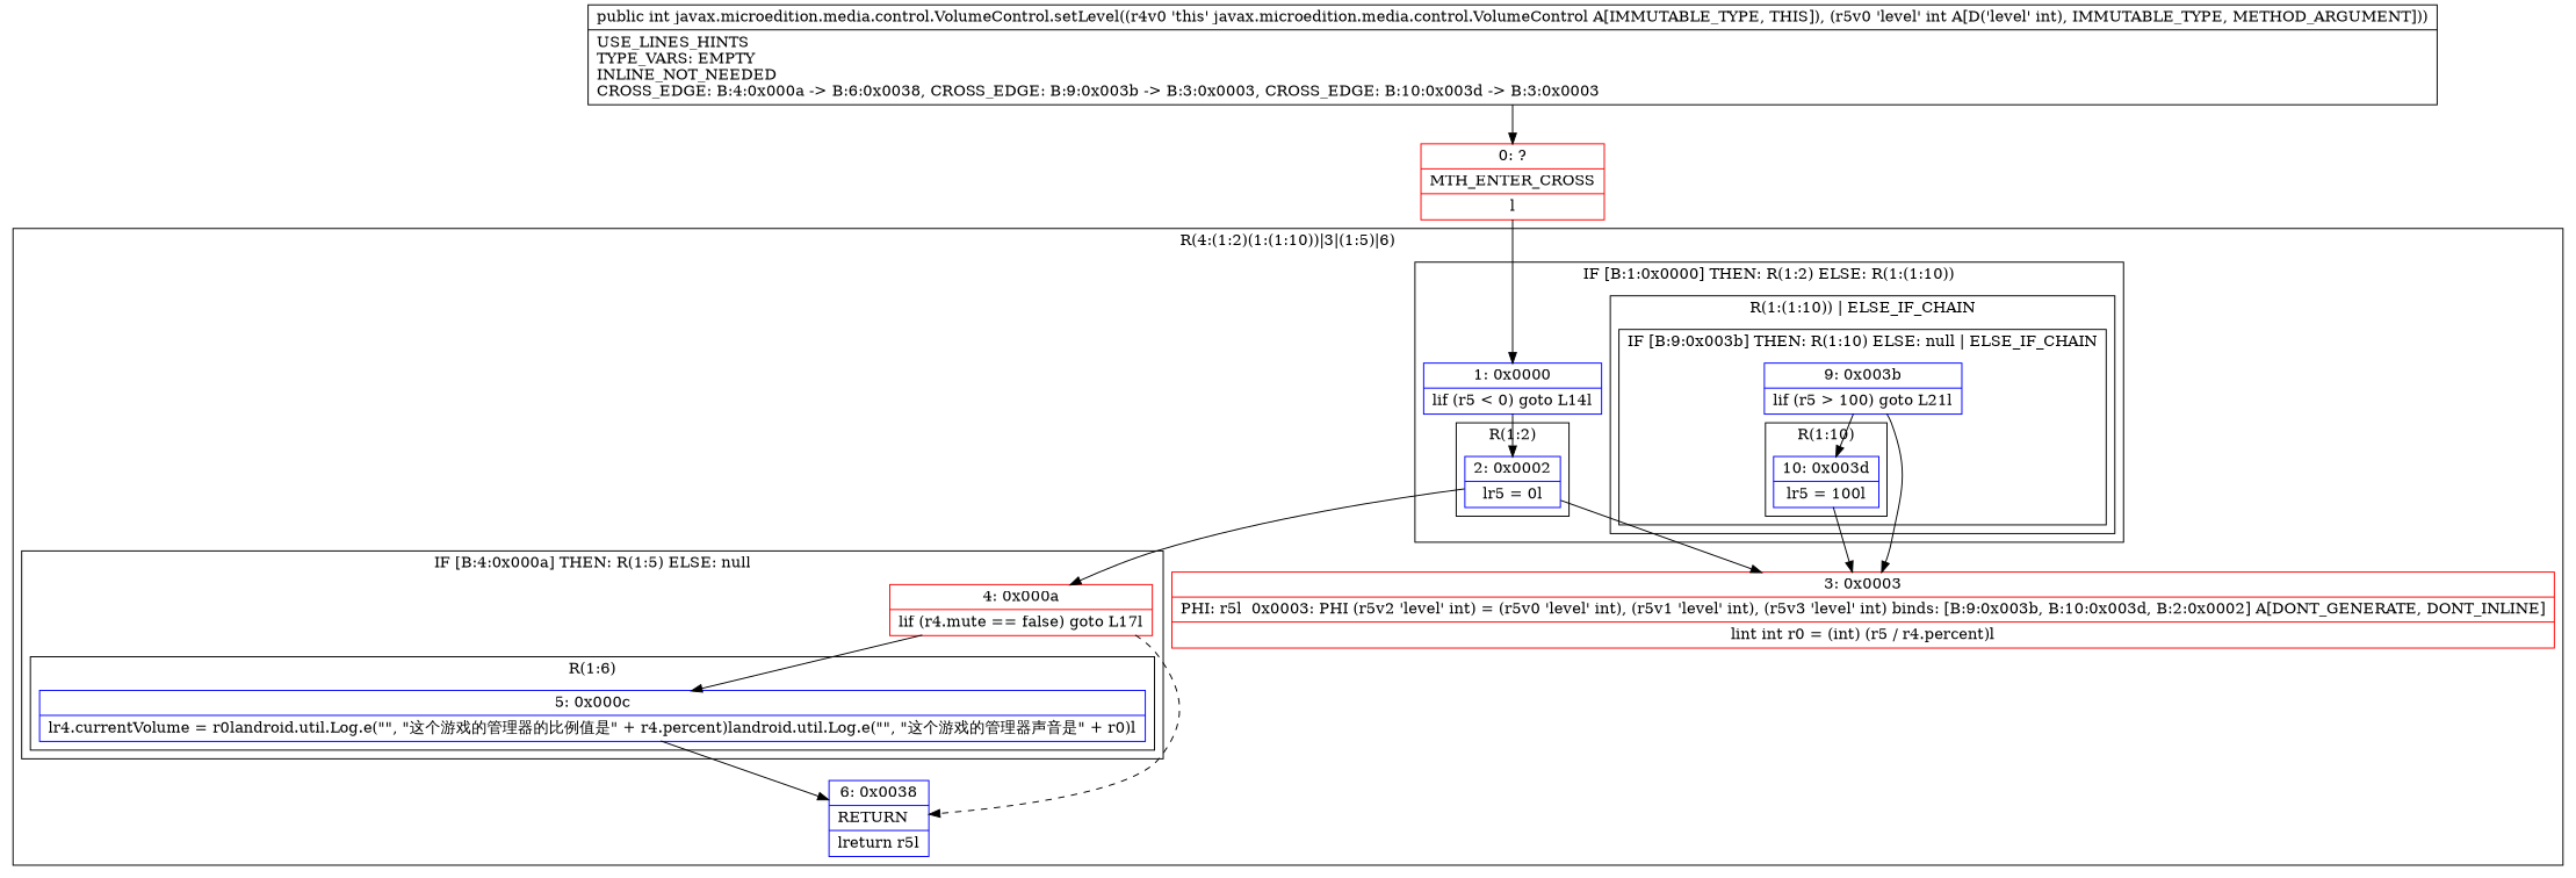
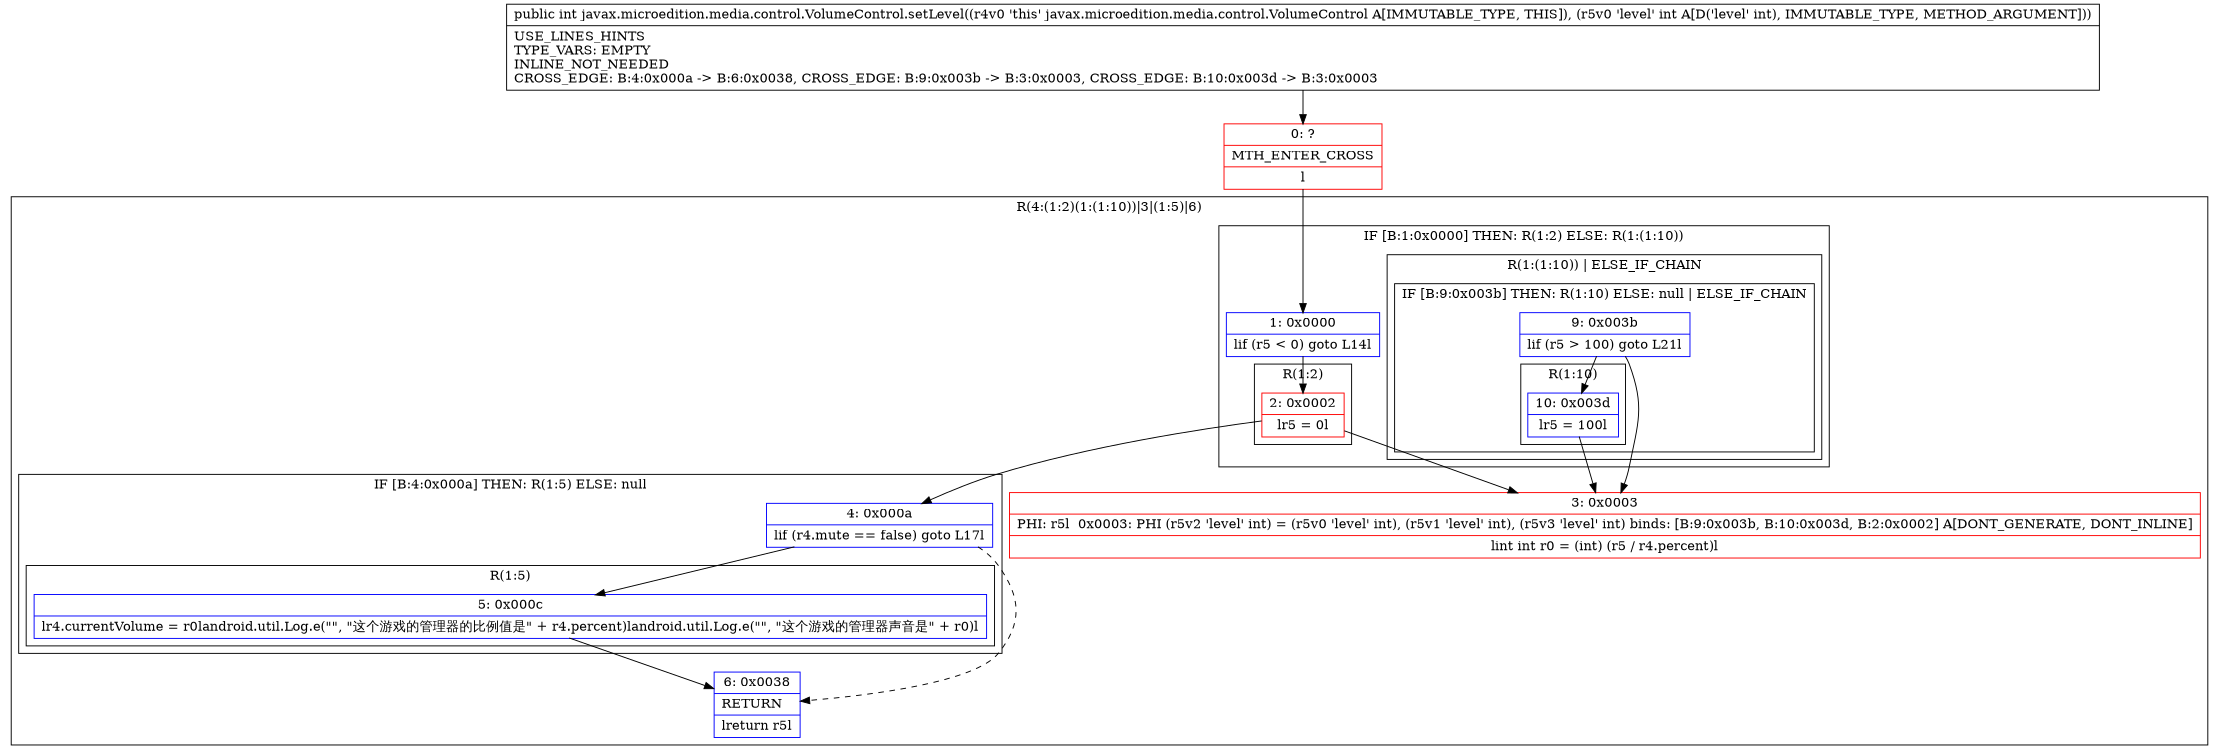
  digraph {
    node [color=blue shape=record]
-   n1 [label="{2\:\ 0x0002|lr5 = 0l}"]
+   n1 [color=red label="{2\:\ 0x0002|lr5 = 0l}"]
    n2 [label="{10\:\ 0x003d|lr5 = 100l}"]
    n3 [label="{9\:\ 0x003b|lif (r5 \> 100) goto L21l}"]
    n4 [label="{1\:\ 0x0000|lif (r5 \< 0) goto L14l}"]
    n5 [label="{5\:\ 0x000c|lr4.currentVolume = r0landroid.util.Log.e(\"\", \"这个游戏的管理器的比例值是\" + r4.percent)landroid.util.Log.e(\"\", \"这个游戏的管理器声音是\" + r0)l}"]
-   n6 [color=red label="{4\:\ 0x000a|lif (r4.mute == false) goto L17l}"]
+   n6 [label="{4\:\ 0x000a|lif (r4.mute == false) goto L17l}"]
    n7 [color=red label="{3\:\ 0x0003|PHI: r5l  0x0003: PHI (r5v2 'level' int) = (r5v0 'level' int), (r5v1 'level' int), (r5v3 'level' int) binds: [B:9:0x003b, B:10:0x003d, B:2:0x0002] A[DONT_GENERATE, DONT_INLINE]\l|lint int r0 = (int) (r5 \/ r4.percent)l}"]
    n8 [label="{6\:\ 0x0038|RETURN\l|lreturn r5l}"]
    n9 [color=red label="{0\:\ ?|MTH_ENTER_CROSS\l|l}"]
    n10 [label="{public int javax.microedition.media.control.VolumeControl.setLevel((r4v0 'this' javax.microedition.media.control.VolumeControl A[IMMUTABLE_TYPE, THIS]), (r5v0 'level' int A[D('level' int), IMMUTABLE_TYPE, METHOD_ARGUMENT]))  | USE_LINES_HINTS\lTYPE_VARS: EMPTY\lINLINE_NOT_NEEDED\lCROSS_EDGE: B:4:0x000a \-\> B:6:0x0038, CROSS_EDGE: B:9:0x003b \-\> B:3:0x0003, CROSS_EDGE: B:10:0x003d \-\> B:3:0x0003\l}" color=""]
    subgraph cluster_1 {
      label="R(4:(1:2)(1:(1:10))|3|(1:5)|6)"
      n7
      n8
      subgraph cluster_2 {
        label="IF [B:1:0x0000] THEN: R(1:2) ELSE: R(1:(1:10))"
        n4
        subgraph cluster_3 {
          label="R(1:2)"
          n1
        }
        subgraph cluster_4 {
          label="R(1:(1:10)) | ELSE_IF_CHAIN\l"
          subgraph cluster_5 {
            label="IF [B:9:0x003b] THEN: R(1:10) ELSE: null | ELSE_IF_CHAIN\l"
            n3
            subgraph cluster_6 {
              label="R(1:10)"
              n2
            }
          }
        }
      }
      subgraph cluster_7 {
        label="IF [B:4:0x000a] THEN: R(1:5) ELSE: null"
        n6
        subgraph cluster_8 {
-         label="R(1:6)"
+         label="R(1:5)"
          n5
        }
      }
    }
    n1 -> n6
    n1 -> n7
    n2 -> n7
    n3 -> n2
    n3 -> n7 [style=solid]
    n4 -> n1
    n5 -> n8
    n6 -> n5
    n6 -> n8 [style=dashed]
    n9 -> n4
    n10 -> n9
  }
